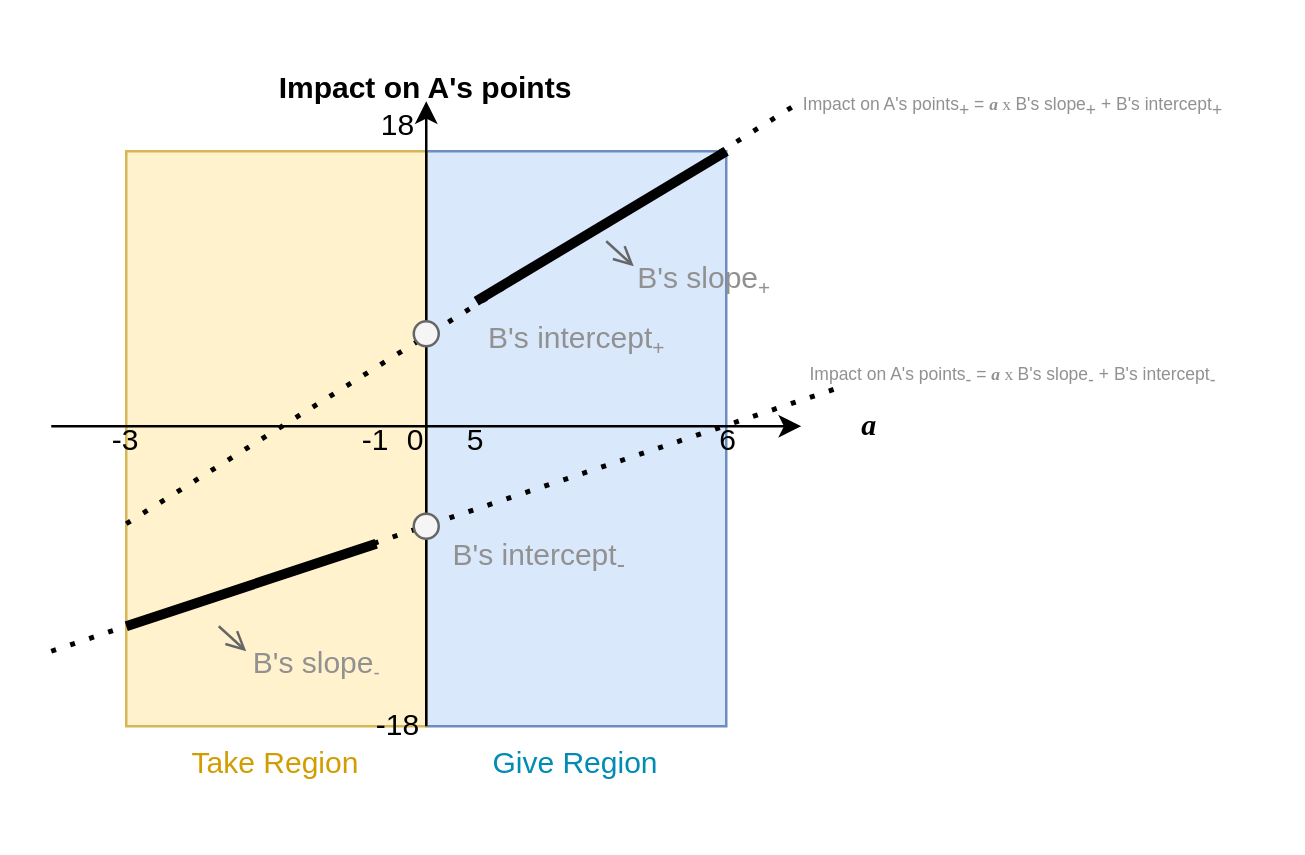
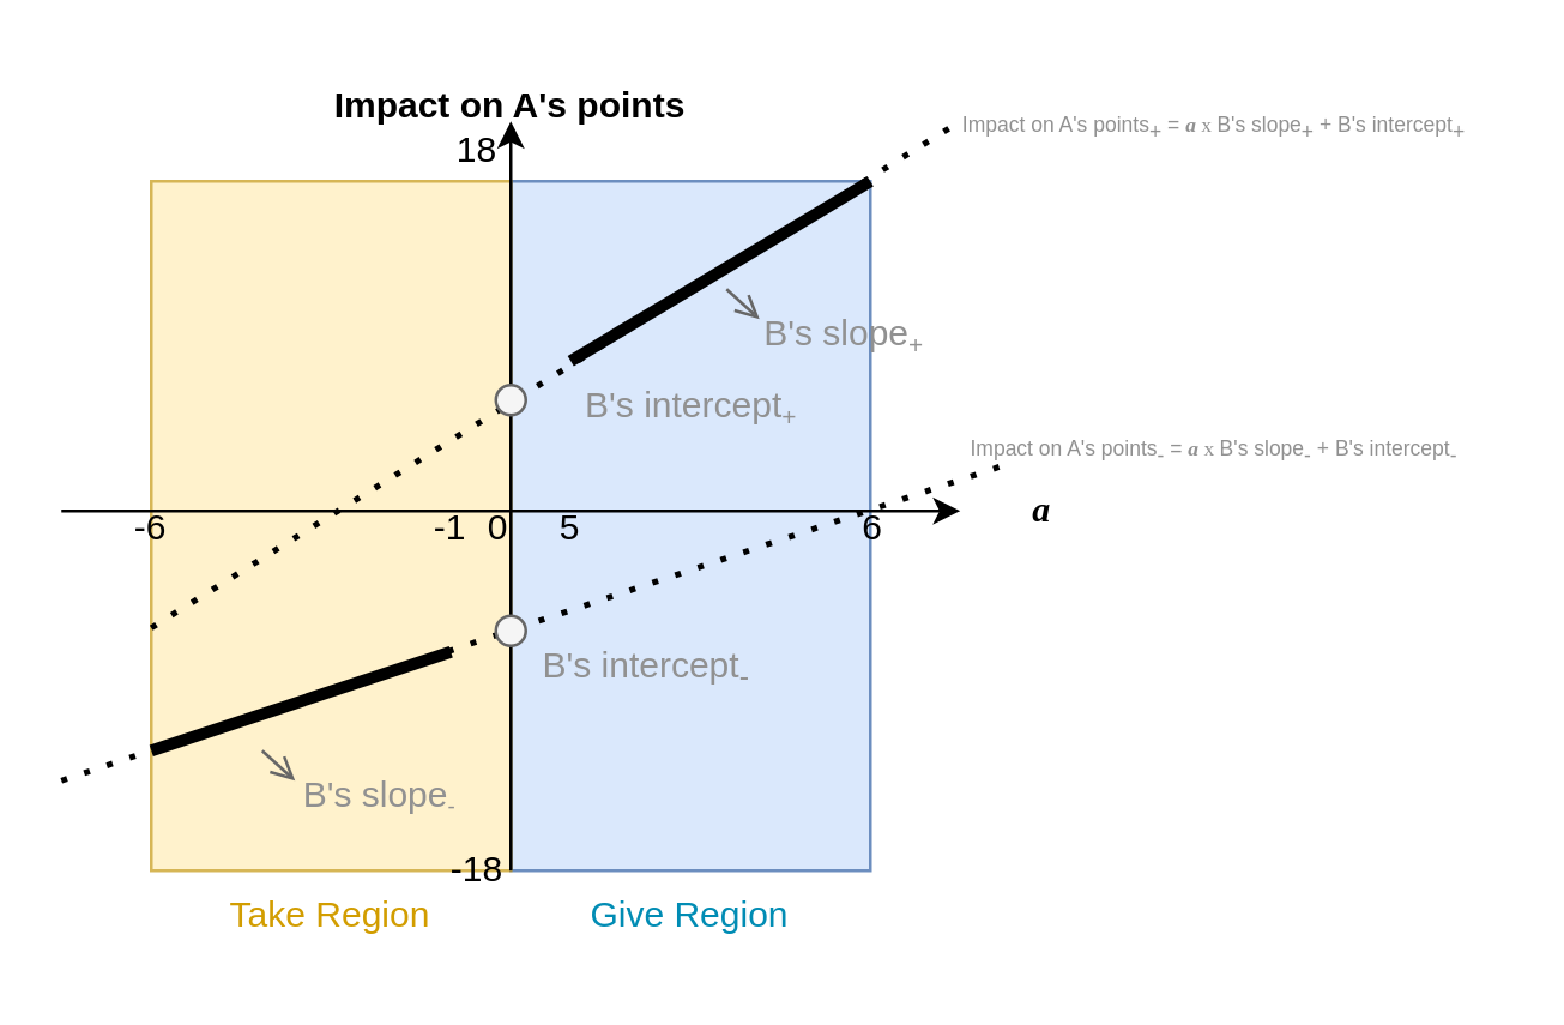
  <mxCell id="0" />
  <mxCell id="1" parent="0" />
  <mxCell id="2" value="" style="rounded=0;whiteSpace=wrap;html=1;fillColor=#dae8fc;strokeColor=#6c8ebf;" vertex="1" parent="1"><mxGeometry x="170" y="60" width="120" height="230" as="geometry" /></mxCell>
  <mxCell id="3" value="" style="rounded=0;whiteSpace=wrap;html=1;fillColor=#fff2cc;strokeColor=#d6b656;" vertex="1" parent="1"><mxGeometry x="50" y="60" width="120" height="230" as="geometry" /></mxCell>
  <mxCell id="4" value="" style="endArrow=classic;html=1;rounded=0;" edge="1" parent="1" target="7"><mxGeometry width="50" height="50" relative="1" as="geometry"><mxPoint x="20" y="170" as="sourcePoint" /><mxPoint x="300" y="170" as="targetPoint" /></mxGeometry></mxCell>
  <mxCell id="5" value="" style="endArrow=classic;html=1;rounded=0;" edge="1" parent="1"><mxGeometry width="50" height="50" relative="1" as="geometry"><mxPoint x="170" y="290" as="sourcePoint" /><mxPoint x="170" y="40" as="targetPoint" /></mxGeometry></mxCell>
  <mxCell id="6" value="Impact on A's points" style="text;html=1;align=center;verticalAlign=middle;whiteSpace=wrap;rounded=0;fontStyle=1" vertex="1" parent="1"><mxGeometry x="90" y="20" width="160" height="30" as="geometry" /></mxCell>
  <mxCell id="7" value="&lt;b&gt;&lt;i&gt;&lt;font face=&quot;Georgia&quot;&gt;a&lt;/font&gt;&lt;/i&gt;&lt;/b&gt;" style="text;html=1;align=center;verticalAlign=middle;whiteSpace=wrap;rounded=0;" vertex="1" parent="1"><mxGeometry x="320" y="155" width="55" height="30" as="geometry" /></mxCell>
- <mxCell id="8" value="-3" style="text;html=1;align=center;verticalAlign=middle;whiteSpace=wrap;rounded=0;" vertex="1" parent="1"><mxGeometry x="40" y="161" width="20" height="30" as="geometry" /></mxCell>
+ <mxCell id="8" value="-6" style="text;html=1;align=center;verticalAlign=middle;whiteSpace=wrap;rounded=0;" vertex="1" parent="1"><mxGeometry x="40" y="161" width="20" height="30" as="geometry" /></mxCell>
  <mxCell id="9" value="6" style="text;html=1;align=center;verticalAlign=middle;whiteSpace=wrap;rounded=0;" vertex="1" parent="1"><mxGeometry x="281" y="161" width="20" height="30" as="geometry" /></mxCell>
  <mxCell id="10" value="-18" style="text;html=1;align=center;verticalAlign=middle;whiteSpace=wrap;rounded=0;" vertex="1" parent="1"><mxGeometry x="149" y="275" width="20" height="30" as="geometry" /></mxCell>
  <mxCell id="11" value="18" style="text;html=1;align=center;verticalAlign=middle;whiteSpace=wrap;rounded=0;" vertex="1" parent="1"><mxGeometry x="149" y="35" width="20" height="30" as="geometry" /></mxCell>
  <mxCell id="12" value="0" style="text;html=1;align=center;verticalAlign=middle;whiteSpace=wrap;rounded=0;" vertex="1" parent="1"><mxGeometry x="156" y="161" width="20" height="30" as="geometry" /></mxCell>
  <mxCell id="13" value="" style="endArrow=none;html=1;rounded=0;strokeWidth=4;" edge="1" parent="1"><mxGeometry width="50" height="50" relative="1" as="geometry"><mxPoint x="50" y="250" as="sourcePoint" /><mxPoint x="150" y="217" as="targetPoint" /></mxGeometry></mxCell>
  <mxCell id="14" value="" style="endArrow=none;html=1;rounded=0;strokeWidth=4;" edge="1" parent="1"><mxGeometry width="50" height="50" relative="1" as="geometry"><mxPoint x="190" y="120" as="sourcePoint" /><mxPoint x="290" y="60" as="targetPoint" /></mxGeometry></mxCell>
  <mxCell id="15" value="" style="endArrow=none;dashed=1;html=1;dashPattern=1 3;strokeWidth=2;rounded=0;" edge="1" parent="1"><mxGeometry width="50" height="50" relative="1" as="geometry"><mxPoint x="50" y="209" as="sourcePoint" /><mxPoint x="320" y="40" as="targetPoint" /></mxGeometry></mxCell>
  <mxCell id="16" value="" style="endArrow=none;dashed=1;html=1;dashPattern=1 3;strokeWidth=2;rounded=0;entryX=0.25;entryY=0;entryDx=0;entryDy=0;" edge="1" parent="1" target="7"><mxGeometry width="50" height="50" relative="1" as="geometry"><mxPoint x="20" y="260" as="sourcePoint" /><mxPoint x="290" y="93" as="targetPoint" /></mxGeometry></mxCell>
  <mxCell id="17" value="5" style="text;html=1;align=center;verticalAlign=middle;whiteSpace=wrap;rounded=0;" vertex="1" parent="1"><mxGeometry x="180" y="161" width="20" height="30" as="geometry" /></mxCell>
  <mxCell id="18" value="-1" style="text;html=1;align=center;verticalAlign=middle;whiteSpace=wrap;rounded=0;" vertex="1" parent="1"><mxGeometry x="140" y="161" width="20" height="30" as="geometry" /></mxCell>
  <mxCell id="19" value="" style="ellipse;whiteSpace=wrap;html=1;aspect=fixed;fillColor=#f5f5f5;strokeColor=#666666;fontColor=#333333;" vertex="1" parent="1"><mxGeometry x="165" y="205" width="10" height="10" as="geometry" /></mxCell>
  <mxCell id="20" value="" style="ellipse;whiteSpace=wrap;html=1;aspect=fixed;fillColor=#f5f5f5;strokeColor=#666666;fontColor=#333333;" vertex="1" parent="1"><mxGeometry x="165" y="128" width="10" height="10" as="geometry" /></mxCell>
  <mxCell id="21" value="B's intercept&lt;sub&gt;-&lt;/sub&gt;" style="text;html=1;align=center;verticalAlign=middle;whiteSpace=wrap;rounded=0;fontColor=#919191;" vertex="1" parent="1"><mxGeometry x="178" y="215" width="75" height="15" as="geometry" /></mxCell>
  <mxCell id="22" value="B's intercept&lt;font size=&quot;1&quot;&gt;&lt;sub&gt;+&lt;/sub&gt;&lt;/font&gt;" style="text;html=1;align=center;verticalAlign=middle;whiteSpace=wrap;rounded=0;fontColor=#919191;" vertex="1" parent="1"><mxGeometry x="191" y="124" width="79" height="21" as="geometry" /></mxCell>
  <mxCell id="23" value="" style="endArrow=open;html=1;rounded=0;fillColor=#f5f5f5;strokeColor=#666666;endFill=0;" edge="1" parent="1"><mxGeometry width="50" height="50" relative="1" as="geometry"><mxPoint x="242" y="96" as="sourcePoint" /><mxPoint x="253" y="106" as="targetPoint" /></mxGeometry></mxCell>
  <mxCell id="24" value="B's slope&lt;font size=&quot;1&quot;&gt;&lt;sub&gt;+&lt;/sub&gt;&lt;/font&gt;" style="text;html=1;align=center;verticalAlign=middle;whiteSpace=wrap;rounded=0;fontColor=#919191;" vertex="1" parent="1"><mxGeometry x="252" y="106" width="59" height="10" as="geometry" /></mxCell>
  <mxCell id="25" value="" style="endArrow=open;html=1;rounded=0;fillColor=#f5f5f5;strokeColor=#666666;endFill=0;" edge="1" parent="1"><mxGeometry width="50" height="50" relative="1" as="geometry"><mxPoint x="87" y="250" as="sourcePoint" /><mxPoint x="98" y="260" as="targetPoint" /></mxGeometry></mxCell>
  <mxCell id="26" value="B's slope&lt;span style=&quot;font-size: 9px;&quot;&gt;&lt;sub&gt;-&lt;/sub&gt;&lt;/span&gt;" style="text;html=1;align=center;verticalAlign=middle;whiteSpace=wrap;rounded=0;fontColor=#919191;" vertex="1" parent="1"><mxGeometry x="97" y="260" width="59" height="10" as="geometry" /></mxCell>
  <mxCell id="27" value="Take Region" style="text;html=1;align=center;verticalAlign=middle;whiteSpace=wrap;rounded=0;fillColor=none;strokeColor=none;fontColor=#d29d00;" vertex="1" parent="1"><mxGeometry x="50" y="290" width="120" height="30" as="geometry" /></mxCell>
  <mxCell id="28" value="Give Region" style="text;html=1;align=center;verticalAlign=middle;whiteSpace=wrap;rounded=0;fillColor=none;strokeColor=none;fontColor=#008cb4;" vertex="1" parent="1"><mxGeometry x="170" y="290" width="120" height="30" as="geometry" /></mxCell>
  <mxCell id="29" value="Impact on A's points&lt;sub style=&quot;font-size: 7px;&quot;&gt;+&lt;/sub&gt; =&amp;nbsp;&lt;span style=&quot;caret-color: rgb(0, 0, 0); font-size: 7px;&quot;&gt;&lt;font style=&quot;font-weight: bold; font-style: italic; font-size: 7px;&quot; face=&quot;Georgia&quot;&gt;a &lt;/font&gt;&lt;font style=&quot;font-size: 7px;&quot; face=&quot;Verdana&quot;&gt;x&lt;/font&gt;&lt;font style=&quot;font-weight: bold; font-style: italic; font-size: 7px;&quot; face=&quot;Georgia&quot;&gt;&amp;nbsp;&lt;/font&gt;&lt;/span&gt;B's slope&lt;font style=&quot;font-size: 7px;&quot;&gt;&lt;sub style=&quot;font-size: 7px;&quot;&gt;+ &lt;/sub&gt;+&amp;nbsp;&lt;/font&gt;B's intercept&lt;font style=&quot;font-size: 7px;&quot;&gt;&lt;sub style=&quot;font-size: 7px;&quot;&gt;+&lt;/sub&gt;&lt;/font&gt;" style="text;html=1;align=center;verticalAlign=middle;whiteSpace=wrap;rounded=0;fontColor=#919191;fontSize=7;" vertex="1" parent="1"><mxGeometry x="310" y="20" width="190" height="45" as="geometry" /></mxCell>
  <mxCell id="30" value="Impact on A's points&lt;sub style=&quot;font-size: 7px;&quot;&gt;-&lt;/sub&gt; =&amp;nbsp;&lt;span style=&quot;caret-color: rgb(0, 0, 0); font-size: 7px;&quot;&gt;&lt;font style=&quot;font-weight: bold; font-style: italic; font-size: 7px;&quot; face=&quot;Georgia&quot;&gt;a &lt;/font&gt;&lt;font style=&quot;font-size: 7px;&quot; face=&quot;Verdana&quot;&gt;x&lt;/font&gt;&lt;font style=&quot;font-weight: bold; font-style: italic; font-size: 7px;&quot; face=&quot;Georgia&quot;&gt;&amp;nbsp;&lt;/font&gt;&lt;/span&gt;B's slope&lt;font style=&quot;font-size: 7px;&quot;&gt;&lt;sub style=&quot;font-size: 7px;&quot;&gt;-&amp;nbsp;&lt;/sub&gt;+&amp;nbsp;&lt;/font&gt;B's intercept&lt;font style=&quot;font-size: 7px;&quot;&gt;&lt;sub style=&quot;font-size: 7px;&quot;&gt;-&lt;/sub&gt;&lt;/font&gt;" style="text;html=1;align=center;verticalAlign=middle;whiteSpace=wrap;rounded=0;fontColor=#919191;fontSize=7;" vertex="1" parent="1"><mxGeometry x="310" y="128" width="190" height="45" as="geometry" /></mxCell>
